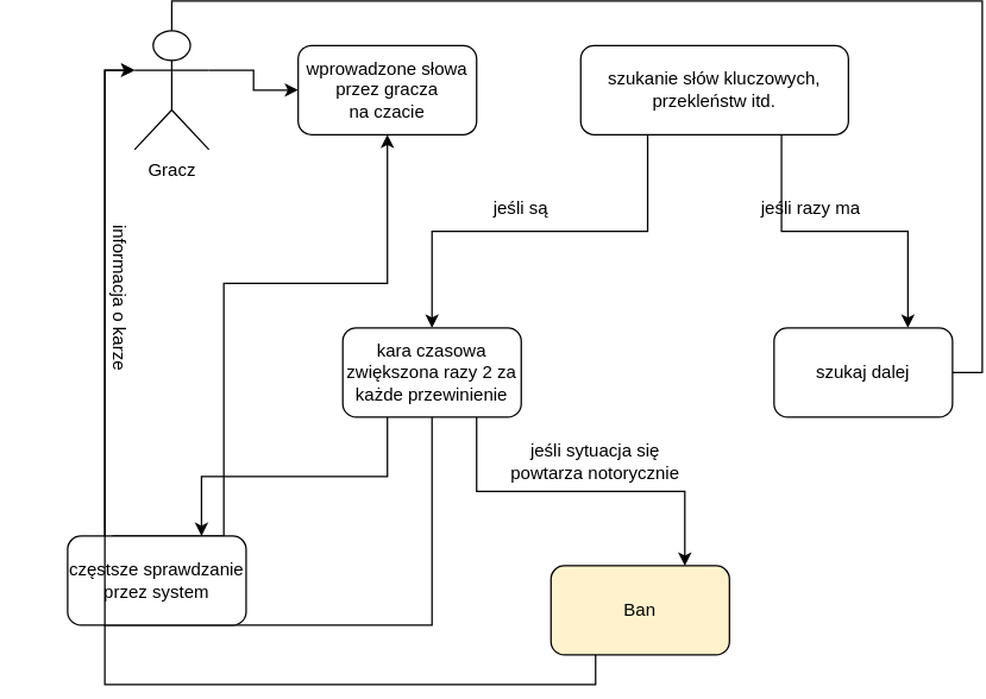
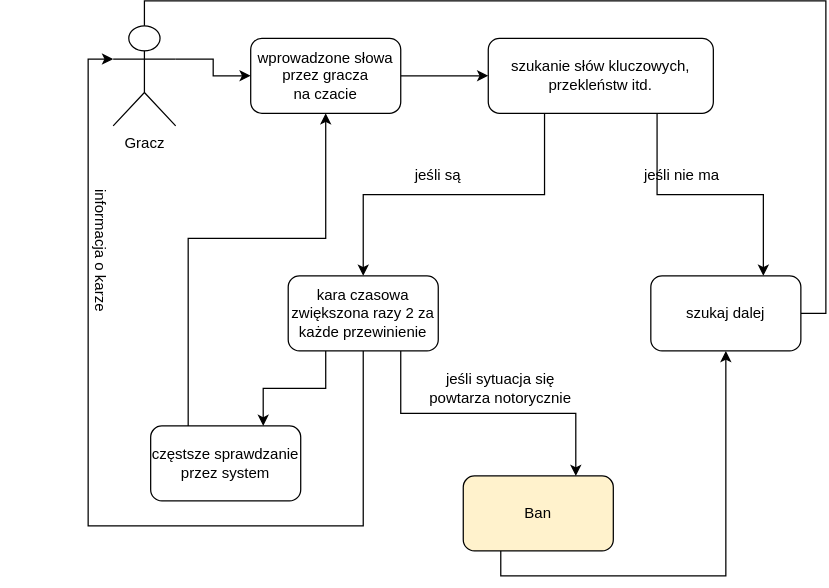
  <mxCell id="0" />
  <mxCell id="1" parent="0" />
+ <mxCell id="2" style="edgeStyle=orthogonalEdgeStyle;rounded=0;orthogonalLoop=1;jettySize=auto;html=1;exitX=1;exitY=0.5;exitDx=0;exitDy=0;entryX=0;entryY=0.5;entryDx=0;entryDy=0;" edge="1" parent="1" source="3" target="8"><mxGeometry relative="1" as="geometry" /></mxCell>
  <mxCell id="3" value="&lt;div&gt;wprowadzone słowa &lt;br&gt;&lt;/div&gt;&lt;div&gt;przez gracza&lt;/div&gt;&lt;div&gt;na czacie&lt;/div&gt;" style="rounded=1;whiteSpace=wrap;html=1;" vertex="1" parent="1"><mxGeometry x="200" y="30" width="120" height="60" as="geometry" /></mxCell>
  <mxCell id="4" style="edgeStyle=orthogonalEdgeStyle;rounded=0;orthogonalLoop=1;jettySize=auto;html=1;exitX=1;exitY=0.333;exitDx=0;exitDy=0;exitPerimeter=0;entryX=0;entryY=0.5;entryDx=0;entryDy=0;" edge="1" parent="1" source="5" target="3"><mxGeometry relative="1" as="geometry" /></mxCell>
  <mxCell id="5" value="&lt;div&gt;Gracz&lt;/div&gt;&lt;div&gt;&lt;br&gt;&lt;/div&gt;" style="shape=umlActor;verticalLabelPosition=bottom;labelBackgroundColor=#ffffff;verticalAlign=top;html=1;outlineConnect=0;" vertex="1" parent="1"><mxGeometry x="90" y="20" width="50" height="80" as="geometry" /></mxCell>
  <mxCell id="6" style="edgeStyle=orthogonalEdgeStyle;rounded=0;orthogonalLoop=1;jettySize=auto;html=1;exitX=0.75;exitY=1;exitDx=0;exitDy=0;entryX=0.75;entryY=0;entryDx=0;entryDy=0;" edge="1" parent="1" source="8" target="14"><mxGeometry relative="1" as="geometry" /></mxCell>
  <mxCell id="7" style="edgeStyle=orthogonalEdgeStyle;rounded=0;orthogonalLoop=1;jettySize=auto;html=1;exitX=0.25;exitY=1;exitDx=0;exitDy=0;entryX=0.5;entryY=0;entryDx=0;entryDy=0;" edge="1" parent="1" source="8" target="12"><mxGeometry relative="1" as="geometry" /></mxCell>
  <mxCell id="8" value="szukanie słów kluczowych, przekleństw itd." style="rounded=1;whiteSpace=wrap;html=1;" vertex="1" parent="1"><mxGeometry x="390" y="30" width="180" height="60" as="geometry" /></mxCell>
  <mxCell id="9" style="edgeStyle=orthogonalEdgeStyle;rounded=0;orthogonalLoop=1;jettySize=auto;html=1;exitX=0.25;exitY=1;exitDx=0;exitDy=0;entryX=0.75;entryY=0;entryDx=0;entryDy=0;" edge="1" parent="1" source="12" target="18"><mxGeometry relative="1" as="geometry" /></mxCell>
  <mxCell id="10" style="edgeStyle=orthogonalEdgeStyle;rounded=0;orthogonalLoop=1;jettySize=auto;html=1;exitX=0.5;exitY=1;exitDx=0;exitDy=0;entryX=0;entryY=0.333;entryDx=0;entryDy=0;entryPerimeter=0;" edge="1" parent="1" source="12" target="5"><mxGeometry relative="1" as="geometry"><Array as="points"><mxPoint x="290" y="420" /><mxPoint x="70" y="420" /><mxPoint x="70" y="47" /></Array></mxGeometry></mxCell>
  <mxCell id="11" style="edgeStyle=orthogonalEdgeStyle;rounded=0;orthogonalLoop=1;jettySize=auto;html=1;exitX=0.75;exitY=1;exitDx=0;exitDy=0;entryX=0.75;entryY=0;entryDx=0;entryDy=0;" edge="1" parent="1" source="12" target="20"><mxGeometry relative="1" as="geometry" /></mxCell>
  <mxCell id="12" value="kara czasowa zwiększona razy 2 za każde przewinienie" style="rounded=1;whiteSpace=wrap;html=1;" vertex="1" parent="1"><mxGeometry x="230" y="220" width="120" height="60" as="geometry" /></mxCell>
  <mxCell id="13" style="edgeStyle=orthogonalEdgeStyle;rounded=0;orthogonalLoop=1;jettySize=auto;html=1;exitX=1;exitY=0.5;exitDx=0;exitDy=0;entryX=0.5;entryY=0;entryDx=0;entryDy=0;entryPerimeter=0;endArrow=none;" edge="1" parent="1" source="14" target="5"><mxGeometry relative="1" as="geometry" /></mxCell>
  <mxCell id="14" value="szukaj dalej" style="rounded=1;whiteSpace=wrap;html=1;" vertex="1" parent="1"><mxGeometry x="520" y="220" width="120" height="60" as="geometry" /></mxCell>
- <mxCell id="15" value="jeśli razy ma" style="text;html=1;strokeColor=none;fillColor=none;align=center;verticalAlign=middle;whiteSpace=wrap;rounded=0;" vertex="1" parent="1"><mxGeometry x="490" y="130" width="110" height="20" as="geometry" /></mxCell>
+ <mxCell id="15" value="jeśli nie ma" style="text;html=1;strokeColor=none;fillColor=none;align=center;verticalAlign=middle;whiteSpace=wrap;rounded=0;" vertex="1" parent="1"><mxGeometry x="490" y="130" width="110" height="20" as="geometry" /></mxCell>
  <mxCell id="16" value="jeśli są" style="text;html=1;strokeColor=none;fillColor=none;align=center;verticalAlign=middle;whiteSpace=wrap;rounded=0;" vertex="1" parent="1"><mxGeometry x="315" y="130" width="70" height="20" as="geometry" /></mxCell>
  <mxCell id="17" style="edgeStyle=orthogonalEdgeStyle;rounded=0;orthogonalLoop=1;jettySize=auto;html=1;exitX=0.25;exitY=0;exitDx=0;exitDy=0;entryX=0.5;entryY=1;entryDx=0;entryDy=0;" edge="1" parent="1" source="18" target="3"><mxGeometry relative="1" as="geometry"><Array as="points"><mxPoint x="150" y="190" /><mxPoint x="260" y="190" /></Array></mxGeometry></mxCell>
- <mxCell id="18" value="&lt;div&gt;częstsze sprawdzanie przez system&lt;/div&gt;" style="rounded=1;whiteSpace=wrap;html=1;" vertex="1" parent="1"><mxGeometry x="45" y="360" width="120" height="60" as="geometry" /></mxCell>
- <mxCell id="19" style="edgeStyle=orthogonalEdgeStyle;rounded=0;orthogonalLoop=1;jettySize=auto;html=1;exitX=0.25;exitY=1;exitDx=0;exitDy=0;entryX=0;entryY=0.333;entryDx=0;entryDy=0;entryPerimeter=0;" edge="1" parent="1" source="20" target="5"><mxGeometry relative="1" as="geometry" /></mxCell>
+ <mxCell id="18" value="&lt;div&gt;częstsze sprawdzanie przez system&lt;/div&gt;" style="rounded=1;whiteSpace=wrap;html=1;" vertex="1" parent="1"><mxGeometry x="120" y="340" width="120" height="60" as="geometry" /></mxCell>
+ <mxCell id="19" style="edgeStyle=orthogonalEdgeStyle;rounded=0;orthogonalLoop=1;jettySize=auto;html=1;exitX=0.25;exitY=1;exitDx=0;exitDy=0;" edge="1" parent="1" source="20" target="14"><mxGeometry relative="1" as="geometry" /></mxCell>
  <mxCell id="20" value="&lt;div&gt;Ban &lt;br&gt;&lt;/div&gt;" style="rounded=1;whiteSpace=wrap;html=1;fillColor=#fff2cc;" vertex="1" parent="1"><mxGeometry x="370" y="380" width="120" height="60" as="geometry" /></mxCell>
  <mxCell id="21" value="informacja o karze" style="text;html=1;strokeColor=none;fillColor=none;align=center;verticalAlign=middle;whiteSpace=wrap;rounded=0;rotation=90;" vertex="1" parent="1"><mxGeometry x="20" y="190" width="120" height="20" as="geometry" /></mxCell>
  <mxCell id="22" value="jeśli sytuacja się powtarza notorycznie" style="text;html=1;strokeColor=none;fillColor=none;align=center;verticalAlign=middle;whiteSpace=wrap;rounded=0;" vertex="1" parent="1"><mxGeometry x="330" y="300" width="140" height="20" as="geometry" /></mxCell>
